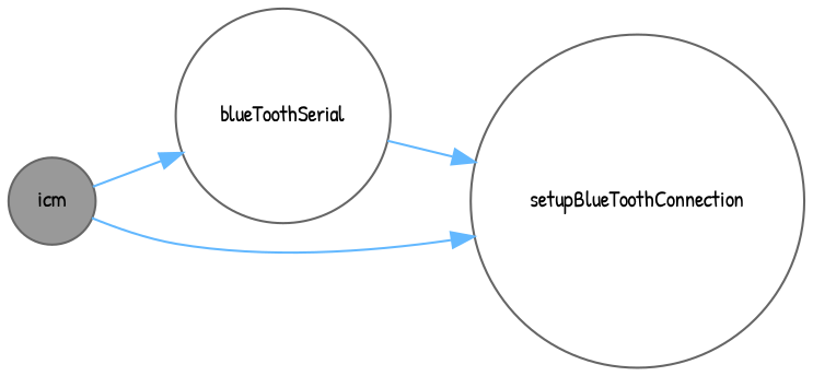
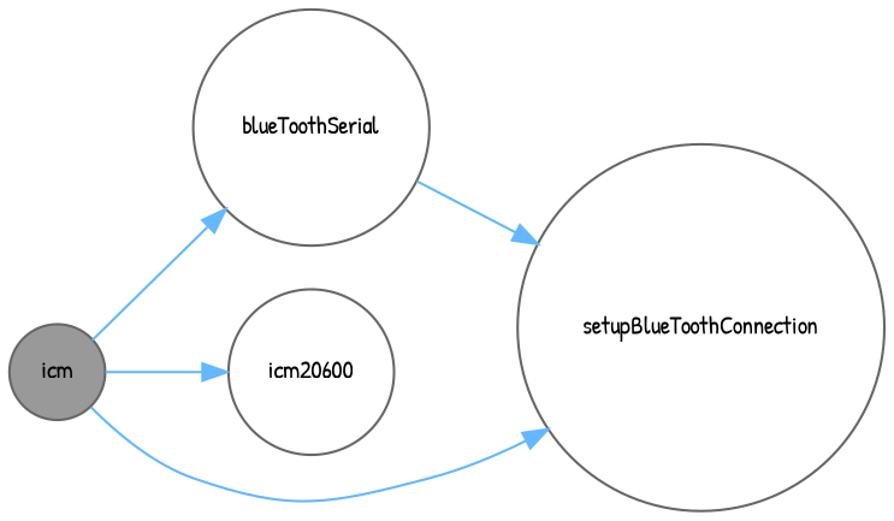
  digraph {
    fontname="Patrick Hand"
    rankdir=LR
    node [color=grey40 fillcolor=white fontname="Patrick Hand" fontsize=10 shape=circle style=filled]
    edge [color=steelblue1 fontname="Patrick Hand" fontsize=10 labelfontname=Helvetica labelfontsize=10 style=solid]
    n1 [color=gray40 fillcolor=grey60 fontcolor=black height=0.2 label=icm width=0.4]
    n2 [height=0.2 label=blueToothSerial width=0.4]
+   n3 [height=0.2 label=icm20600 width=0.4]
    n4 [height=0.2 label=setupBlueToothConnection width=0.4]
    n1 -> n2
+   n1 -> n3
    n1 -> n4
    n2 -> n4
  }
